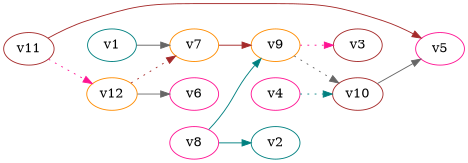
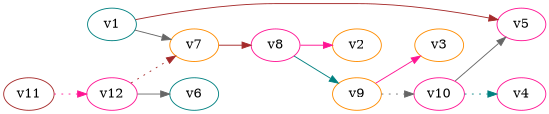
  digraph {
    multiplicity_factor=1
    overall_factor=1
    rankdir=LR
    node [color=deeppink]
    edge [color=gray40 pdg=6 style=solid]
    v7 [color=darkorange int_id=V_134]
    v8 [int_id=V_134]
    v1 [color=teal]
-   v2 [color=teal]
+   v2 [color=darkorange]
    v9 [color=darkorange int_id=V_134]
-   v3 [color=brown]
-   v10 [color=brown int_id=V_134]
+   v3 [color=darkorange]
+   v10 [int_id=V_134]
    v4
    v5
    v11 [color=brown int_id=V_134]
-   v12 [color=darkorange int_id=V_134]
-   v6
-   v7 -> v9 [color=brown]
-   v8 -> v2 [color=teal mom=p2 pdg=22]
+   v12 [int_id=V_134]
+   v6 [color=teal]
+   v7 -> v8 [color=brown]
+   v8 -> v2 [color=deeppink mom=p2 pdg=22]
    v8 -> v9 [color=teal]
    v1 -> v7 [mom=p1 pdg=22]
-   v9 -> v3 [color=deeppink mom=p3 pdg=22 style=dotted]
+   v9 -> v3 [color=deeppink mom=p3 pdg=22]
    v9 -> v10 [style=dotted]
-   v4 -> v10 [color=teal mom=p4 pdg=22 style=dotted]
+   v10 -> v4 [color=teal mom=p4 pdg=22 style=dotted]
    v10 -> v5
-   v11 -> v5 [color=brown mom=p5 pdg=22]
+   v1 -> v5 [color=brown mom=p5 pdg=22]
    v11 -> v12 [color=deeppink lmb_index=0 style=dotted]
    v12 -> v7 [color=brown style=dotted]
    v12 -> v6 [mom=p6 pdg=22]
  }
